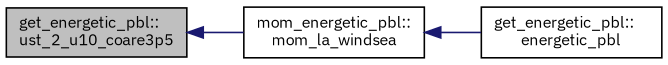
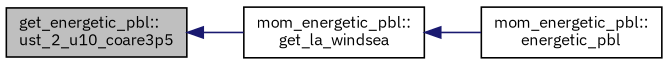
  digraph {
    fontname="IBM Plex Sans"
    rankdir=LR
    node [color=black fillcolor=white fontname="IBM Plex Sans" fontsize=10 shape=record style=filled]
    edge [color=midnightblue dir=back fontname="IBM Plex Sans" fontsize=10 labelfontname=Helvetica labelfontsize=10 style=solid]
    n1 [fillcolor=grey75 fontcolor=black height=0.2 label="get_energetic_pbl::\lust_2_u10_coare3p5" width=0.4]
-   n2 [height=0.2 label="mom_energetic_pbl::\lmom_la_windsea" width=0.4]
-   n3 [height=0.2 label="get_energetic_pbl::\lenergetic_pbl" width=0.4]
+   n2 [height=0.2 label="mom_energetic_pbl::\lget_la_windsea" width=0.4]
+   n3 [height=0.2 label="mom_energetic_pbl::\lenergetic_pbl" width=0.4]
    n1 -> n2
    n2 -> n3
  }
